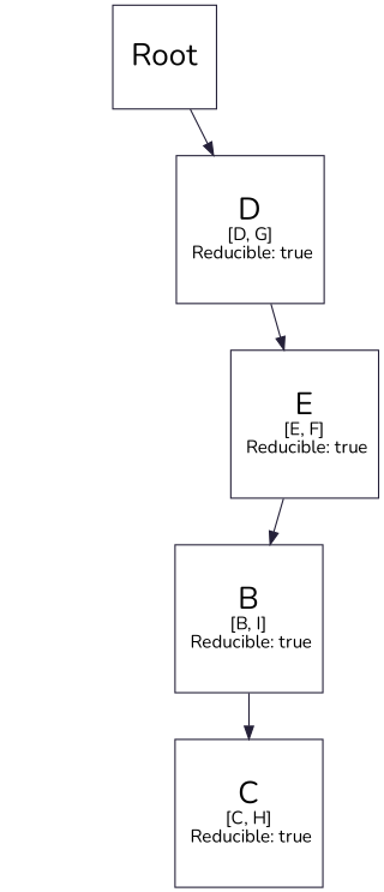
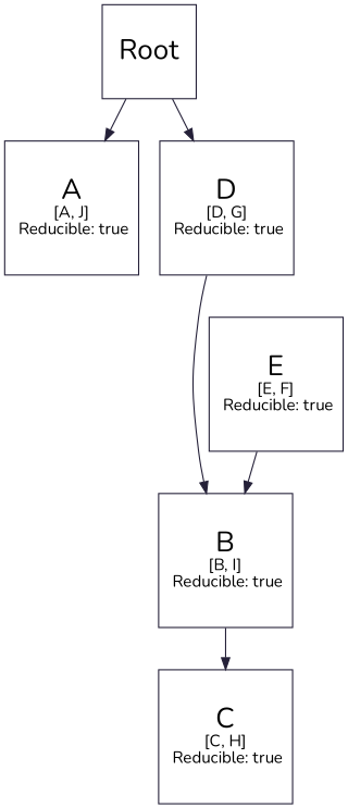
  digraph {
    color="#242038"
    fontname=Nunito
    node [color="#242038" fontname=Nunito shape=square]
    edge [color="#242038" fontname=Nunito]
    n1 [label=<<font point-size="24.0"> Root </font>>]
+   n2 [label=<<font point-size="24.0"> A </font><br/> [A, J] <br/> Reducible: true>]
    n3 [label=<<font point-size="24.0"> D </font><br/> [D, G] <br/> Reducible: true>]
    n4 [label=<<font point-size="24.0"> B </font><br/> [B, I] <br/> Reducible: true>]
    n5 [label=<<font point-size="24.0"> C </font><br/> [C, H] <br/> Reducible: true>]
    n6 [label=<<font point-size="24.0"> E </font><br/> [E, F] <br/> Reducible: true>]
+   n1 -> n2
    n1 -> n3
-   n3 -> n6
+   n3 -> n4
    n4 -> n5
    n6 -> n4
  }
